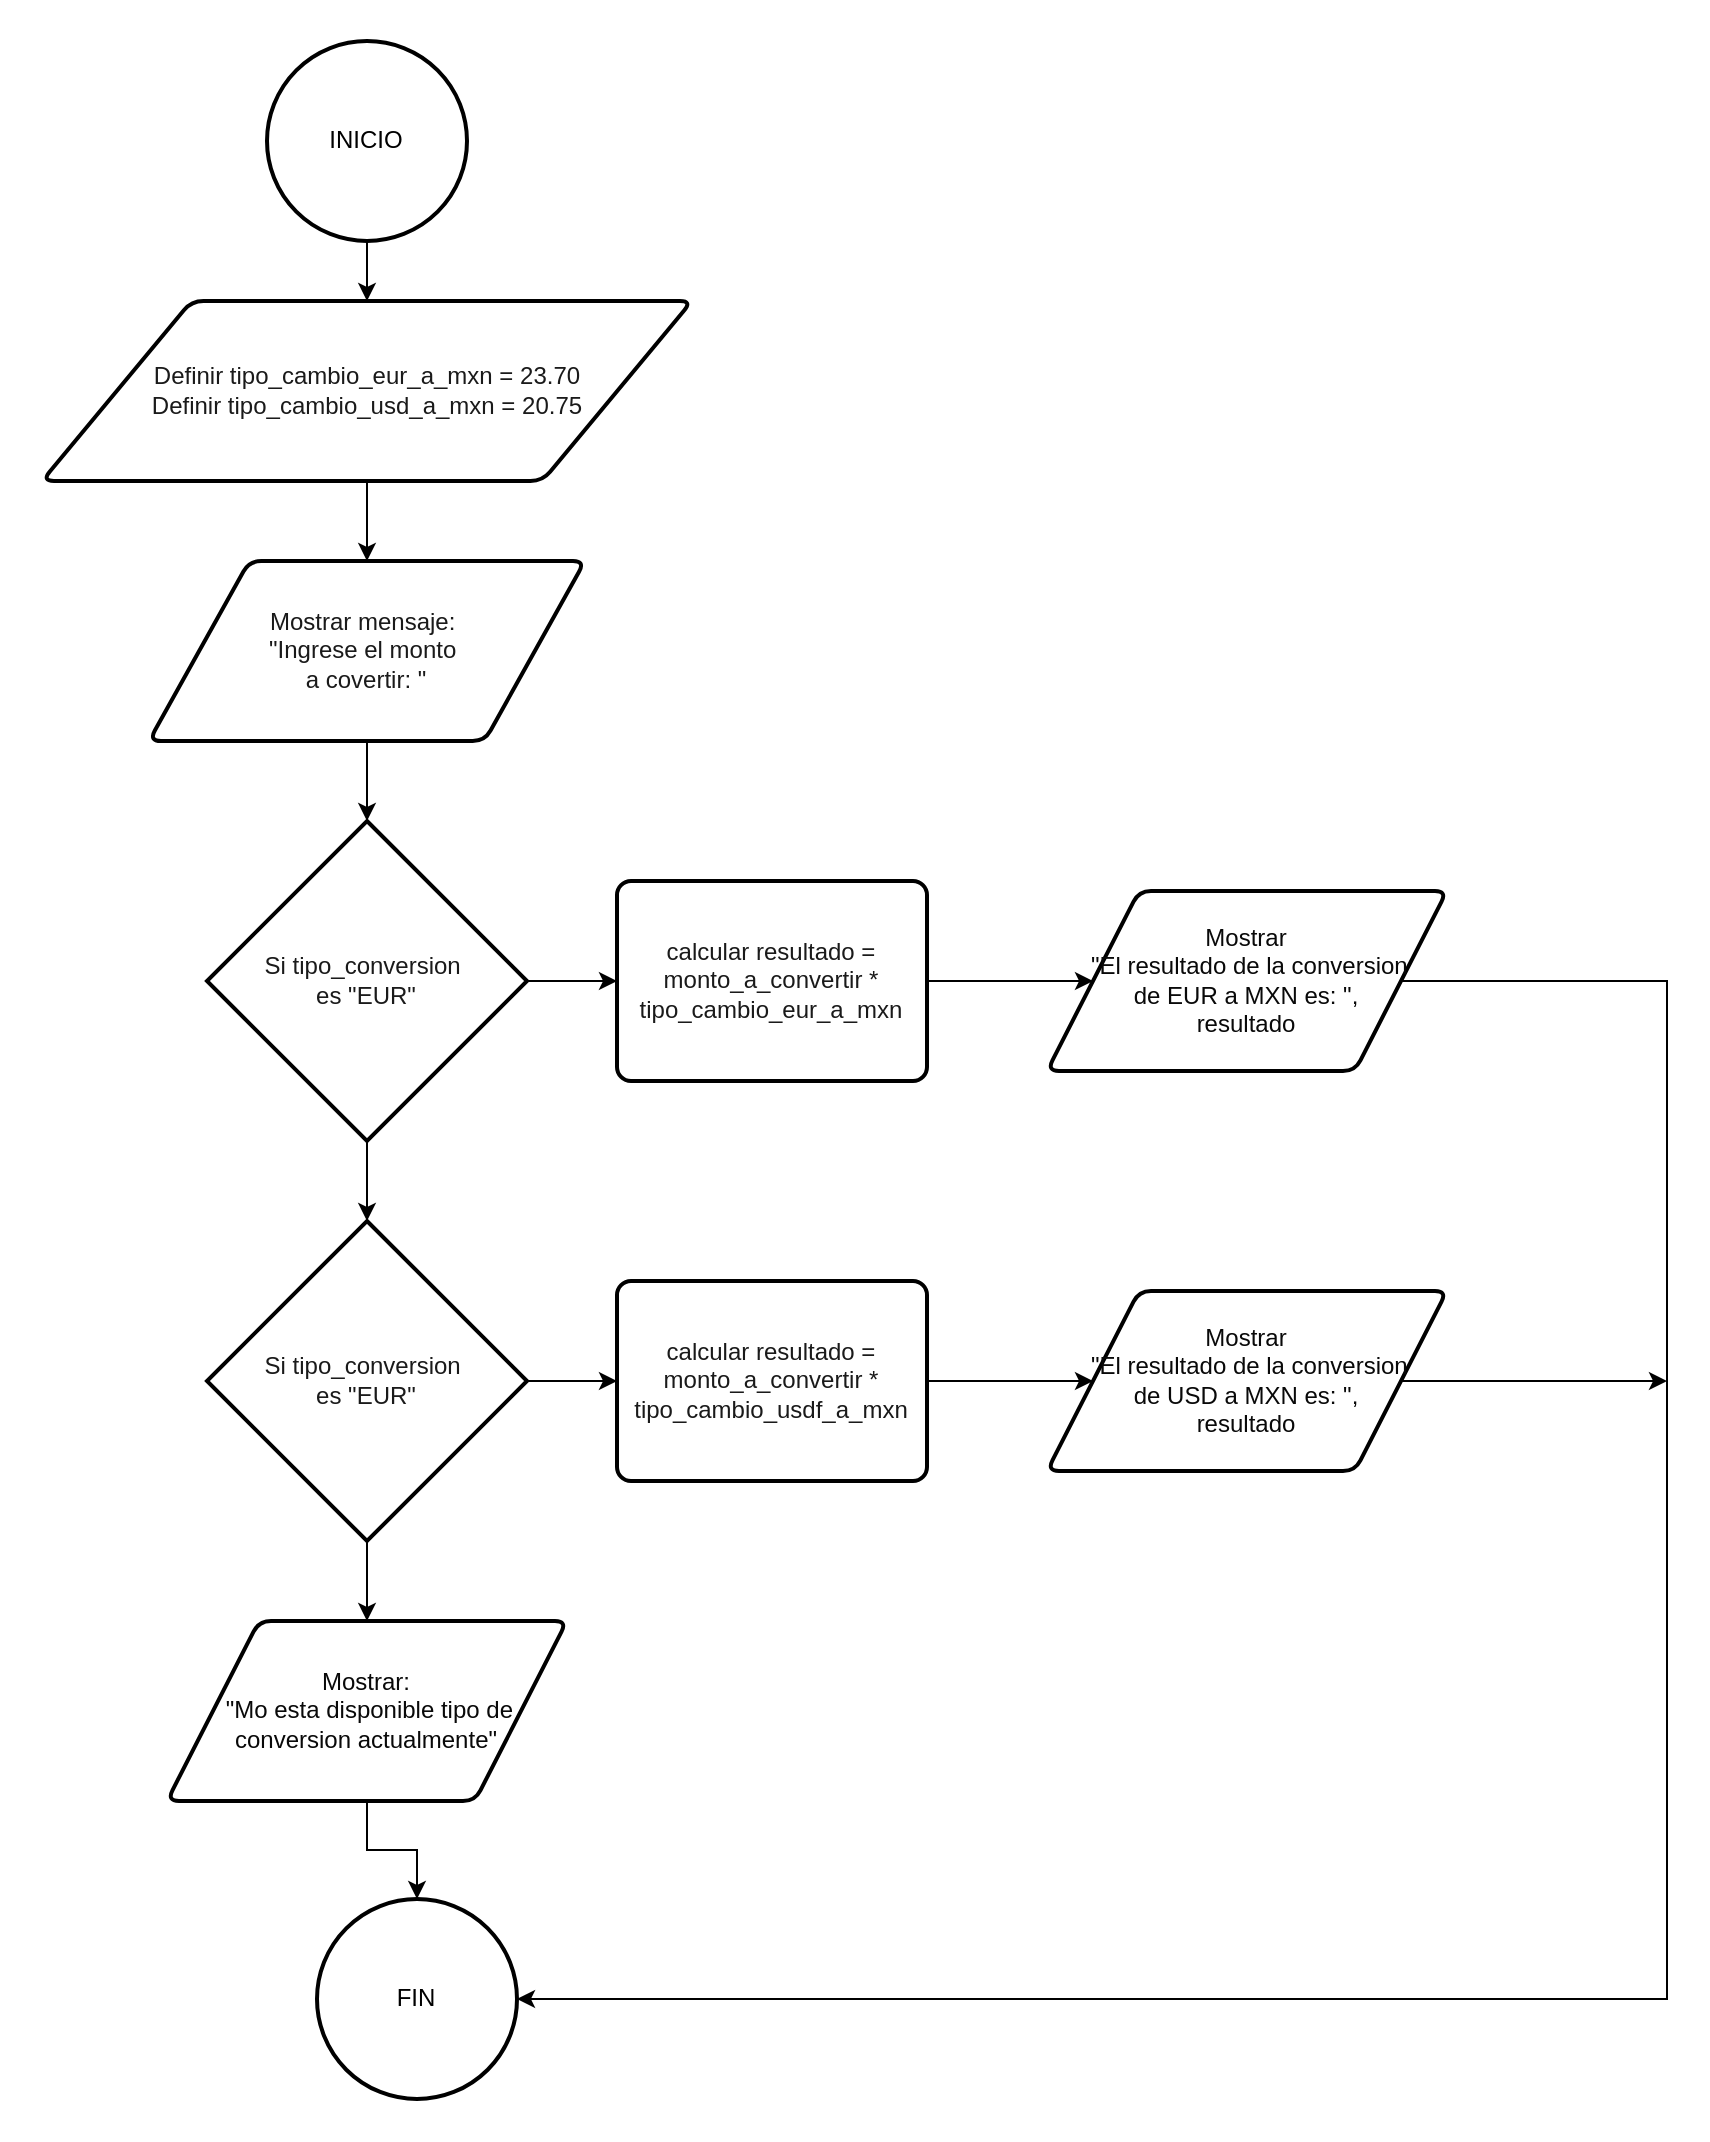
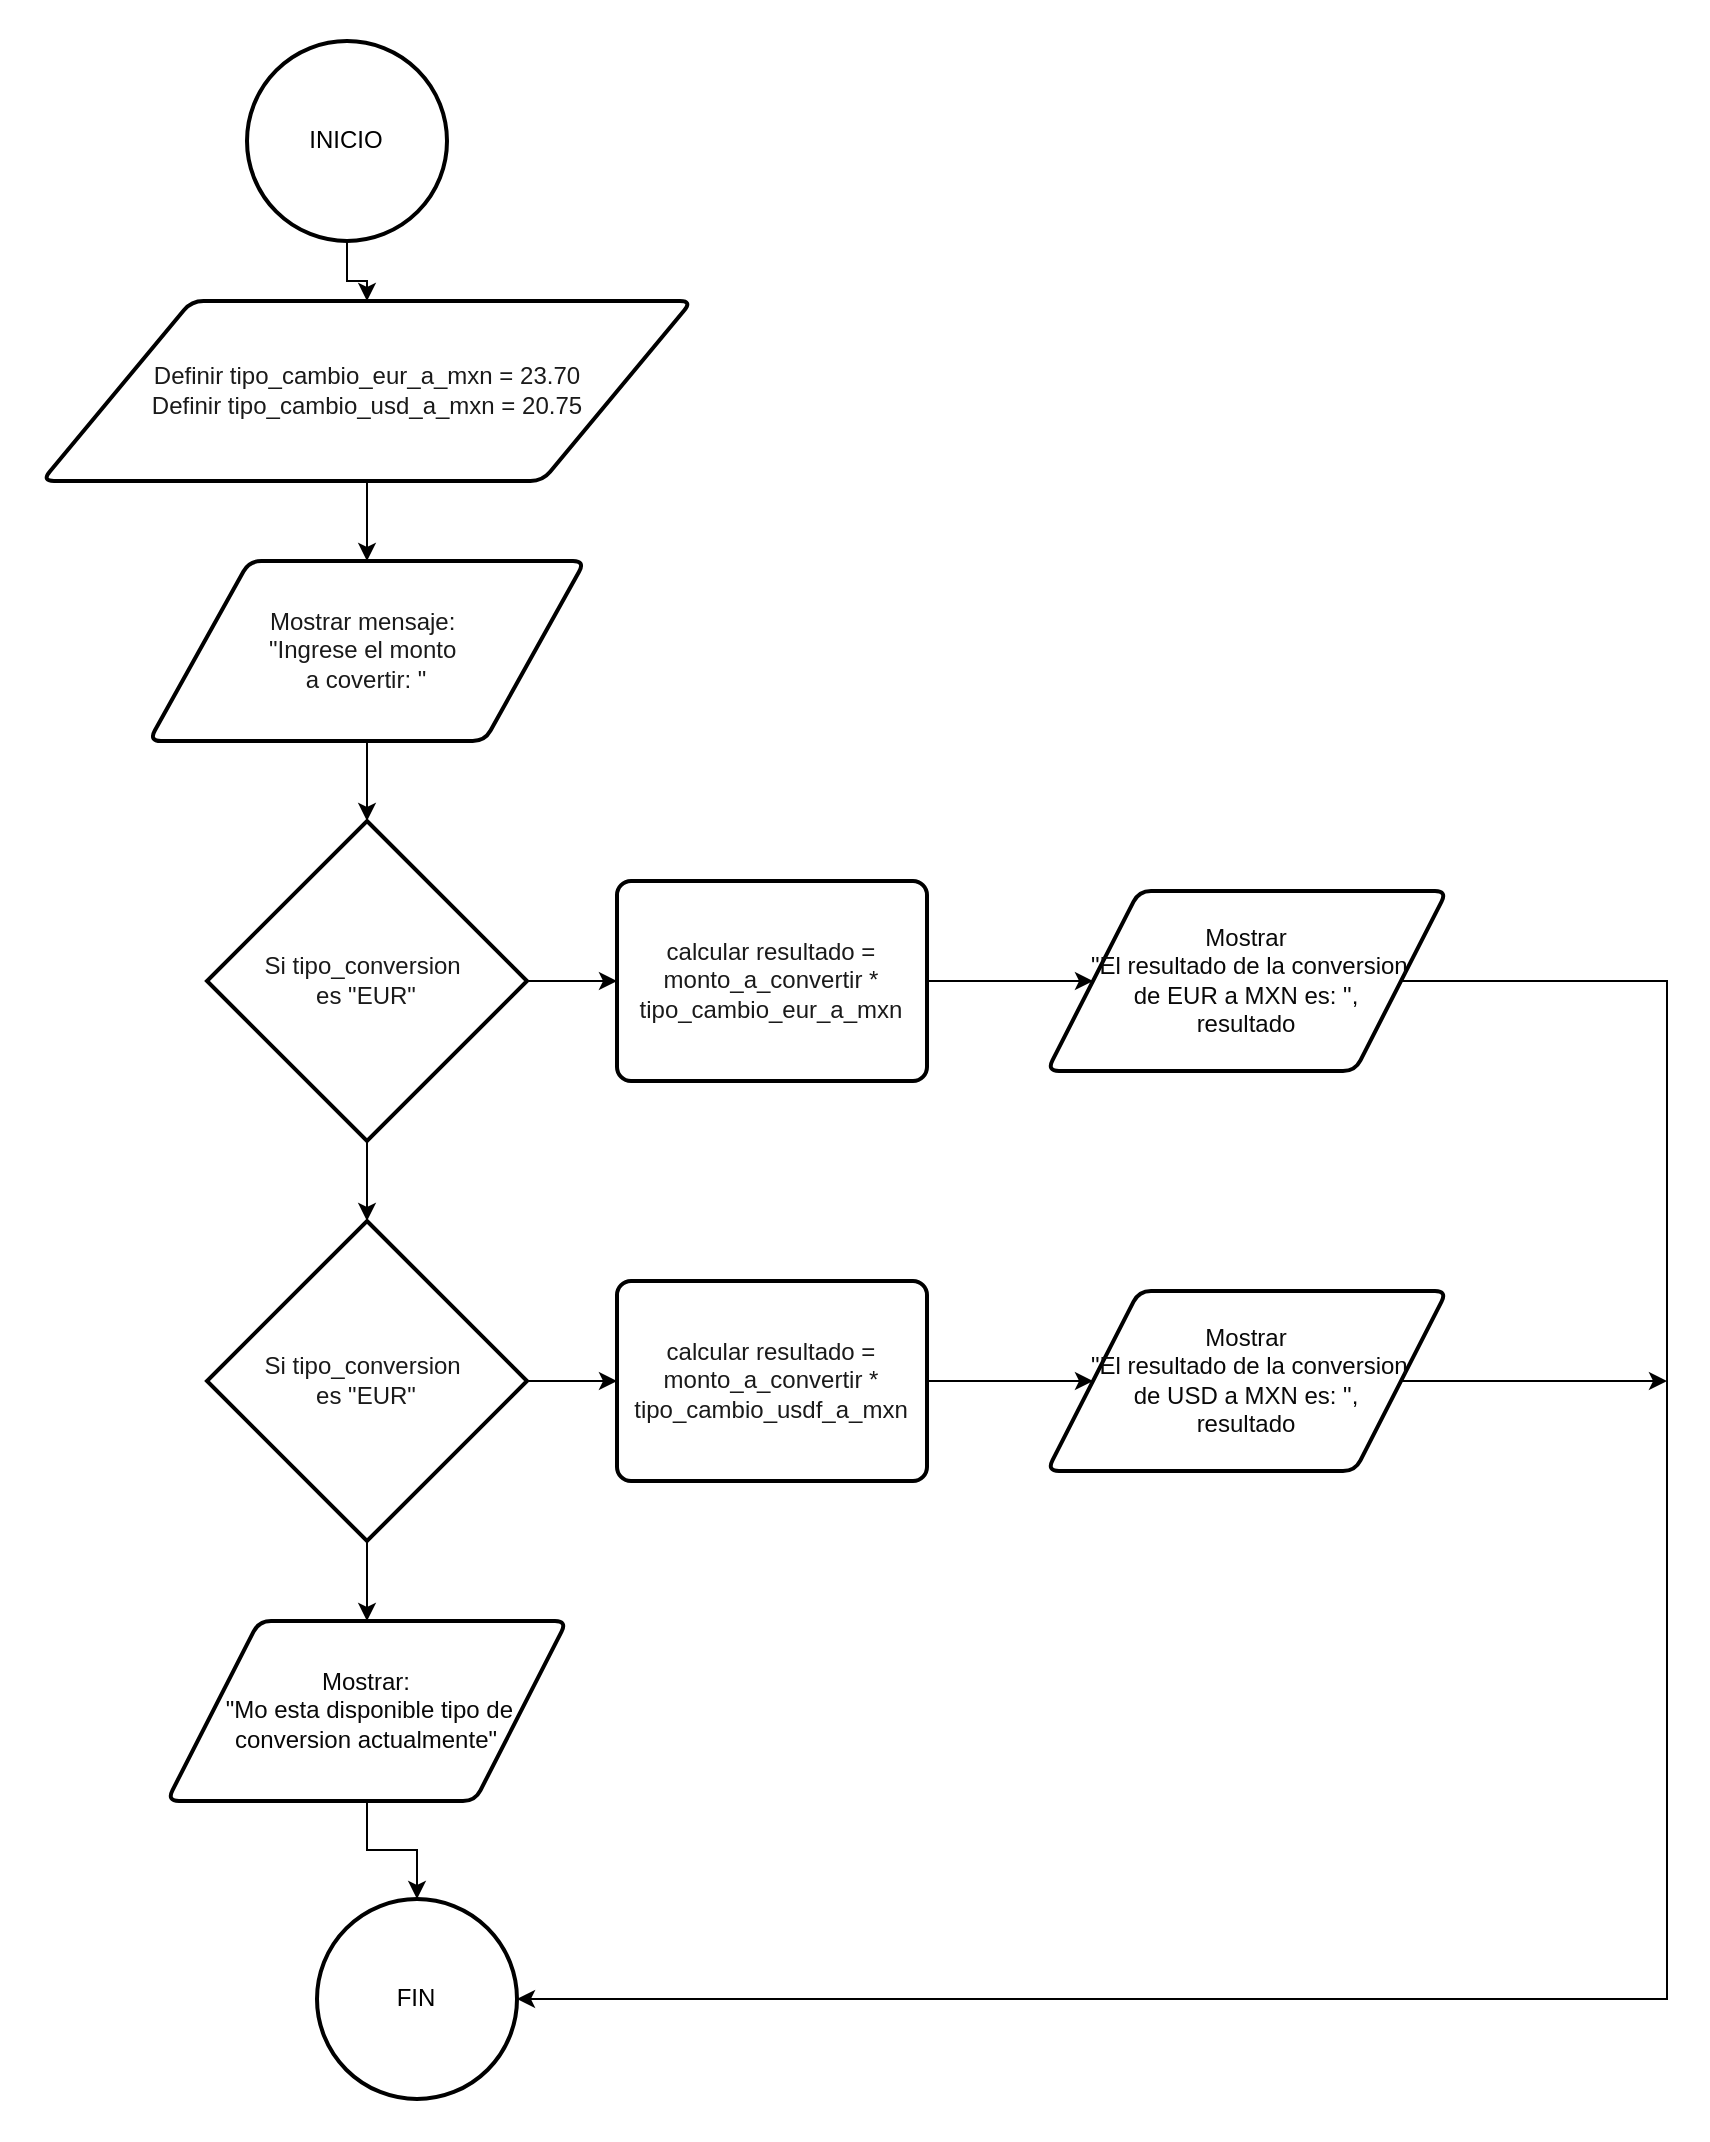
  <mxCell id="0" />
  <mxCell id="1" parent="0" />
  <mxCell id="2" value="FIN" style="strokeWidth=2;html=1;shape=mxgraph.flowchart.start_2;whiteSpace=wrap;" vertex="1" parent="1"><mxGeometry x="158" y="949" width="100" height="100" as="geometry" /></mxCell>
  <mxCell id="3" value="" style="edgeStyle=orthogonalEdgeStyle;rounded=0;orthogonalLoop=1;jettySize=auto;html=1;" edge="1" parent="1" source="4" target="8"><mxGeometry relative="1" as="geometry" /></mxCell>
- <mxCell id="4" value="INICIO" style="strokeWidth=2;html=1;shape=mxgraph.flowchart.start_2;whiteSpace=wrap;" vertex="1" parent="1"><mxGeometry x="133" y="20" width="100" height="100" as="geometry" /></mxCell>
+ <mxCell id="4" value="INICIO" style="strokeWidth=2;html=1;shape=mxgraph.flowchart.start_2;whiteSpace=wrap;" vertex="1" parent="1"><mxGeometry x="123" y="20" width="100" height="100" as="geometry" /></mxCell>
  <mxCell id="5" value="" style="edgeStyle=orthogonalEdgeStyle;rounded=0;orthogonalLoop=1;jettySize=auto;html=1;" edge="1" parent="1" source="6" target="12"><mxGeometry relative="1" as="geometry" /></mxCell>
  <mxCell id="6" value="&lt;span style=&quot;color: rgb(26, 26, 26); background-color: transparent;&quot;&gt;Mostrar mensaje:&amp;nbsp;&lt;/span&gt;&lt;div&gt;&lt;span style=&quot;color: rgb(26, 26, 26); background-color: transparent;&quot;&gt;&quot;Ingrese el monto&amp;nbsp;&lt;/span&gt;&lt;/div&gt;&lt;div&gt;&lt;span style=&quot;color: rgb(26, 26, 26); background-color: transparent;&quot;&gt;a covertir: &quot;&lt;/span&gt;&lt;/div&gt;" style="shape=parallelogram;html=1;strokeWidth=2;perimeter=parallelogramPerimeter;whiteSpace=wrap;rounded=1;arcSize=12;size=0.23;" vertex="1" parent="1"><mxGeometry x="74" y="280" width="218" height="90" as="geometry" /></mxCell>
  <mxCell id="7" value="" style="edgeStyle=orthogonalEdgeStyle;rounded=0;orthogonalLoop=1;jettySize=auto;html=1;" edge="1" parent="1" source="8" target="6"><mxGeometry relative="1" as="geometry" /></mxCell>
  <mxCell id="8" value="&lt;span style=&quot;background-color: transparent; color: rgb(26, 26, 26);&quot;&gt;Definir tipo_cambio_eur_a_mxn = 23.70&lt;br class=&quot;soft-break&quot;&gt;    Definir tipo_cambio_usd_a_mxn = 20.75&lt;/span&gt;" style="shape=parallelogram;html=1;strokeWidth=2;perimeter=parallelogramPerimeter;whiteSpace=wrap;rounded=1;arcSize=12;size=0.23;" vertex="1" parent="1"><mxGeometry x="20.5" y="150" width="325" height="90" as="geometry" /></mxCell>
  <mxCell id="9" value="&lt;span style=&quot;color: rgb(9, 9, 9); background-color: transparent;&quot;&gt;Mostrar&lt;/span&gt;&lt;div&gt;&lt;span style=&quot;color: rgb(9, 9, 9); background-color: transparent;&quot;&gt;&amp;nbsp;&quot;El resultado de la conversion&lt;/span&gt;&lt;/div&gt;&lt;div&gt;&lt;span style=&quot;color: rgb(9, 9, 9); background-color: transparent;&quot;&gt;&amp;nbsp;de&lt;/span&gt;&lt;span style=&quot;background-color: transparent; color: light-dark(rgb(9, 9, 9), rgb(229, 229, 229));&quot;&gt;&amp;nbsp;EUR a MXN es: &quot;,&amp;nbsp;&lt;/span&gt;&lt;div&gt;&lt;span style=&quot;color: rgb(9, 9, 9); background-color: transparent;&quot;&gt;resultado&lt;/span&gt;&lt;/div&gt;&lt;/div&gt;" style="shape=parallelogram;html=1;strokeWidth=2;perimeter=parallelogramPerimeter;whiteSpace=wrap;rounded=1;arcSize=12;size=0.23;" vertex="1" parent="1"><mxGeometry x="523" y="445" width="200" height="90" as="geometry" /></mxCell>
  <mxCell id="10" value="" style="edgeStyle=orthogonalEdgeStyle;rounded=0;orthogonalLoop=1;jettySize=auto;html=1;" edge="1" parent="1" source="12" target="15"><mxGeometry relative="1" as="geometry" /></mxCell>
  <mxCell id="11" value="" style="edgeStyle=orthogonalEdgeStyle;rounded=0;orthogonalLoop=1;jettySize=auto;html=1;" edge="1" parent="1" source="12" target="17"><mxGeometry relative="1" as="geometry" /></mxCell>
  <mxCell id="12" value="&lt;span style=&quot;background-color: transparent; color: rgb(26, 26, 26);&quot;&gt;Si tipo_conversion&amp;nbsp;&lt;/span&gt;&lt;div&gt;&lt;span style=&quot;background-color: transparent; color: rgb(26, 26, 26);&quot;&gt;es &quot;EUR&quot;&lt;/span&gt;&lt;/div&gt;" style="strokeWidth=2;html=1;shape=mxgraph.flowchart.decision;whiteSpace=wrap;" vertex="1" parent="1"><mxGeometry x="103" y="410" width="160" height="160" as="geometry" /></mxCell>
  <mxCell id="13" value="" style="edgeStyle=orthogonalEdgeStyle;rounded=0;orthogonalLoop=1;jettySize=auto;html=1;" edge="1" parent="1" source="15" target="23"><mxGeometry relative="1" as="geometry" /></mxCell>
  <mxCell id="14" value="" style="edgeStyle=orthogonalEdgeStyle;rounded=0;orthogonalLoop=1;jettySize=auto;html=1;" edge="1" parent="1" source="15" target="21"><mxGeometry relative="1" as="geometry" /></mxCell>
  <mxCell id="15" value="&lt;span style=&quot;background-color: transparent; color: rgb(26, 26, 26);&quot;&gt;Si tipo_conversion&amp;nbsp;&lt;/span&gt;&lt;div&gt;&lt;span style=&quot;background-color: transparent; color: rgb(26, 26, 26);&quot;&gt;es &quot;EUR&quot;&lt;/span&gt;&lt;/div&gt;" style="strokeWidth=2;html=1;shape=mxgraph.flowchart.decision;whiteSpace=wrap;" vertex="1" parent="1"><mxGeometry x="103" y="610" width="160" height="160" as="geometry" /></mxCell>
  <mxCell id="16" value="" style="edgeStyle=orthogonalEdgeStyle;rounded=0;orthogonalLoop=1;jettySize=auto;html=1;" edge="1" parent="1" source="17" target="9"><mxGeometry relative="1" as="geometry" /></mxCell>
  <mxCell id="17" value="&lt;span style=&quot;color: rgb(26, 26, 26); background-color: transparent;&quot;&gt;calcular resultado = monto_a_convertir * tipo_cambio_eur_a_mxn&lt;/span&gt;" style="rounded=1;whiteSpace=wrap;html=1;absoluteArcSize=1;arcSize=14;strokeWidth=2;" vertex="1" parent="1"><mxGeometry x="308" y="440" width="155" height="100" as="geometry" /></mxCell>
  <mxCell id="18" style="edgeStyle=orthogonalEdgeStyle;rounded=0;orthogonalLoop=1;jettySize=auto;html=1;" edge="1" parent="1" source="19"><mxGeometry relative="1" as="geometry"><mxPoint x="833" y="690" as="targetPoint" /></mxGeometry></mxCell>
  <mxCell id="19" value="&lt;span style=&quot;color: rgb(9, 9, 9); background-color: transparent;&quot;&gt;Mostrar&lt;/span&gt;&lt;div&gt;&lt;span style=&quot;color: rgb(9, 9, 9); background-color: transparent;&quot;&gt;&amp;nbsp;&quot;El resultado de la conversion&lt;/span&gt;&lt;/div&gt;&lt;div&gt;&lt;span style=&quot;color: rgb(9, 9, 9); background-color: transparent;&quot;&gt;&amp;nbsp;de&lt;/span&gt;&lt;span style=&quot;background-color: transparent; color: light-dark(rgb(9, 9, 9), rgb(229, 229, 229));&quot;&gt;&amp;nbsp;USD a MXN es: &quot;,&amp;nbsp;&lt;/span&gt;&lt;div&gt;&lt;span style=&quot;color: rgb(9, 9, 9); background-color: transparent;&quot;&gt;resultado&lt;/span&gt;&lt;/div&gt;&lt;/div&gt;" style="shape=parallelogram;html=1;strokeWidth=2;perimeter=parallelogramPerimeter;whiteSpace=wrap;rounded=1;arcSize=12;size=0.23;" vertex="1" parent="1"><mxGeometry x="523" y="645" width="200" height="90" as="geometry" /></mxCell>
  <mxCell id="20" value="" style="edgeStyle=orthogonalEdgeStyle;rounded=0;orthogonalLoop=1;jettySize=auto;html=1;" edge="1" parent="1" source="21" target="19"><mxGeometry relative="1" as="geometry" /></mxCell>
  <mxCell id="21" value="&lt;span style=&quot;color: rgb(26, 26, 26); background-color: transparent;&quot;&gt;calcular resultado = monto_a_convertir * tipo_cambio_usdf_a_mxn&lt;/span&gt;" style="rounded=1;whiteSpace=wrap;html=1;absoluteArcSize=1;arcSize=14;strokeWidth=2;" vertex="1" parent="1"><mxGeometry x="308" y="640" width="155" height="100" as="geometry" /></mxCell>
  <mxCell id="22" value="" style="edgeStyle=orthogonalEdgeStyle;rounded=0;orthogonalLoop=1;jettySize=auto;html=1;" edge="1" parent="1" source="23" target="2"><mxGeometry relative="1" as="geometry" /></mxCell>
  <mxCell id="23" value="&lt;span style=&quot;color: rgb(9, 9, 9); background-color: transparent;&quot;&gt;Mostrar:&lt;/span&gt;&lt;div&gt;&lt;span style=&quot;color: rgb(9, 9, 9); background-color: transparent;&quot;&gt;&amp;nbsp;&quot;Mo esta disponible tipo de conversion actualmente&quot;&lt;/span&gt;&lt;/div&gt;" style="shape=parallelogram;html=1;strokeWidth=2;perimeter=parallelogramPerimeter;whiteSpace=wrap;rounded=1;arcSize=12;size=0.23;" vertex="1" parent="1"><mxGeometry x="83" y="810" width="200" height="90" as="geometry" /></mxCell>
  <mxCell id="24" style="edgeStyle=orthogonalEdgeStyle;rounded=0;orthogonalLoop=1;jettySize=auto;html=1;entryX=1;entryY=0.5;entryDx=0;entryDy=0;entryPerimeter=0;" edge="1" parent="1" source="9" target="2"><mxGeometry relative="1" as="geometry"><Array as="points"><mxPoint x="833" y="490" /><mxPoint x="833" y="999" /></Array></mxGeometry></mxCell>
